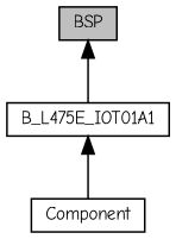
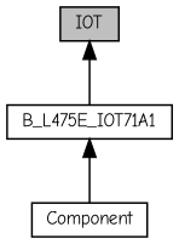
  digraph {
    fontname="Comic Neue"
    rankdir=TB
    node [color=black fillcolor=white fontname="Comic Neue" fontsize=10 shape=box style=filled]
    edge [dir=back fontname="Comic Neue" fontsize=10 labelfontname=Helvetica labelfontsize=10 shape=plaintext style=solid]
-   n1 [fillcolor=grey75 fontcolor=black height=0.2 label=BSP width=0.4]
-   n2 [height=0.2 label=B_L475E_IOT01A1 width=0.4]
+   n1 [fillcolor=grey75 fontcolor=black height=0.2 label=IOT width=0.4]
+   n2 [height=0.2 label=B_L475E_IOT71A1 width=0.4]
    n3 [height=0.2 label=Component width=0.4]
    n1 -> n2
    n2 -> n3
  }
